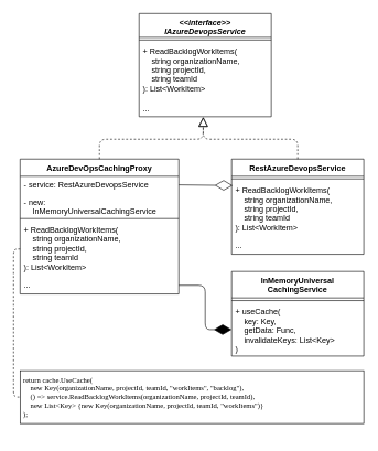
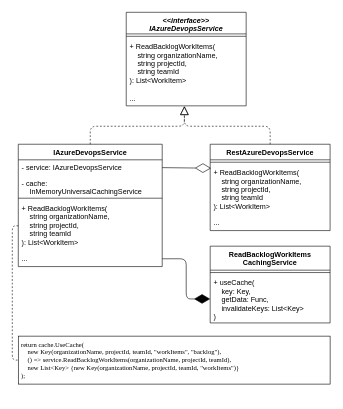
  <mxCell id="0" />
  <mxCell id="1" parent="0" />
  <mxCell id="2" value="&lt;&lt;interface&gt;&gt;&#10;IAzureDevopsService" style="swimlane;fontStyle=3;align=center;verticalAlign=top;childLayout=stackLayout;horizontal=1;startSize=36;horizontalStack=0;resizeParent=1;resizeParentMax=0;resizeLast=0;collapsible=1;marginBottom=0;" parent="1" vertex="1"><mxGeometry x="210" y="20" width="200" height="156" as="geometry" /></mxCell>
  <mxCell id="3" value="" style="line;strokeWidth=1;fillColor=none;align=left;verticalAlign=middle;spacingTop=-1;spacingLeft=3;spacingRight=3;rotatable=0;labelPosition=right;points=[];portConstraint=eastwest;strokeColor=inherit;" parent="2" vertex="1"><mxGeometry y="36" width="200" height="8" as="geometry" /></mxCell>
  <mxCell id="4" value="+ ReadBacklogWorkItems(&#10;    string organizationName,&#10;    string projectId,&#10;    string teamId&#10;): List&lt;WorkItem&gt;" style="text;strokeColor=none;fillColor=none;align=left;verticalAlign=top;spacingLeft=4;spacingRight=4;overflow=hidden;rotatable=0;points=[[0,0.5],[1,0.5]];portConstraint=eastwest;" parent="2" vertex="1"><mxGeometry y="44" width="200" height="86" as="geometry" /></mxCell>
  <mxCell id="5" value="..." style="text;strokeColor=none;fillColor=none;align=left;verticalAlign=top;spacingLeft=4;spacingRight=4;overflow=hidden;rotatable=0;points=[[0,0.5],[1,0.5]];portConstraint=eastwest;" parent="2" vertex="1"><mxGeometry y="130" width="200" height="26" as="geometry" /></mxCell>
  <mxCell id="6" value="RestAzureDevopsService" style="swimlane;fontStyle=1;align=center;verticalAlign=top;childLayout=stackLayout;horizontal=1;startSize=26;horizontalStack=0;resizeParent=1;resizeParentMax=0;resizeLast=0;collapsible=1;marginBottom=0;" parent="1" vertex="1"><mxGeometry x="350" y="240" width="200" height="144" as="geometry" /></mxCell>
  <mxCell id="7" value="" style="line;strokeWidth=1;fillColor=none;align=left;verticalAlign=middle;spacingTop=-1;spacingLeft=3;spacingRight=3;rotatable=0;labelPosition=right;points=[];portConstraint=eastwest;strokeColor=inherit;" parent="6" vertex="1"><mxGeometry y="26" width="200" height="8" as="geometry" /></mxCell>
  <mxCell id="8" value="+ ReadBacklogWorkItems(&#10;    string organizationName,&#10;    string projectId,&#10;    string teamId&#10;): List&lt;WorkItem&gt;" style="text;strokeColor=none;fillColor=none;align=left;verticalAlign=top;spacingLeft=4;spacingRight=4;overflow=hidden;rotatable=0;points=[[0,0.5],[1,0.5]];portConstraint=eastwest;" parent="6" vertex="1"><mxGeometry y="34" width="200" height="84" as="geometry" /></mxCell>
  <mxCell id="9" value="..." style="text;strokeColor=none;fillColor=none;align=left;verticalAlign=top;spacingLeft=4;spacingRight=4;overflow=hidden;rotatable=0;points=[[0,0.5],[1,0.5]];portConstraint=eastwest;" parent="6" vertex="1"><mxGeometry y="118" width="200" height="26" as="geometry" /></mxCell>
- <mxCell id="10" value="AzureDevOpsCachingProxy" style="swimlane;fontStyle=1;align=center;verticalAlign=top;childLayout=stackLayout;horizontal=1;startSize=26;horizontalStack=0;resizeParent=1;resizeParentMax=0;resizeLast=0;collapsible=1;marginBottom=0;" parent="1" vertex="1"><mxGeometry x="30" y="240" width="240" height="204" as="geometry" /></mxCell>
- <mxCell id="11" value="- service: RestAzureDevopsService" style="text;strokeColor=none;fillColor=none;align=left;verticalAlign=top;spacingLeft=4;spacingRight=4;overflow=hidden;rotatable=0;points=[[0,0.5],[1,0.5]];portConstraint=eastwest;" parent="10" vertex="1"><mxGeometry y="26" width="240" height="26" as="geometry" /></mxCell>
- <mxCell id="12" value="- new: &#10;    InMemoryUniversalCachingService" style="text;strokeColor=none;fillColor=none;align=left;verticalAlign=top;spacingLeft=4;spacingRight=4;overflow=hidden;rotatable=0;points=[[0,0.5],[1,0.5]];portConstraint=eastwest;" parent="10" vertex="1"><mxGeometry y="52" width="240" height="34" as="geometry" /></mxCell>
+ <mxCell id="10" value="IAzureDevopsService" style="swimlane;fontStyle=1;align=center;verticalAlign=top;childLayout=stackLayout;horizontal=1;startSize=26;horizontalStack=0;resizeParent=1;resizeParentMax=0;resizeLast=0;collapsible=1;marginBottom=0;" parent="1" vertex="1"><mxGeometry x="30" y="240" width="240" height="204" as="geometry" /></mxCell>
+ <mxCell id="11" value="- service: IAzureDevopsService" style="text;strokeColor=none;fillColor=none;align=left;verticalAlign=top;spacingLeft=4;spacingRight=4;overflow=hidden;rotatable=0;points=[[0,0.5],[1,0.5]];portConstraint=eastwest;" parent="10" vertex="1"><mxGeometry y="26" width="240" height="26" as="geometry" /></mxCell>
+ <mxCell id="12" value="- cache: &#10;    InMemoryUniversalCachingService" style="text;strokeColor=none;fillColor=none;align=left;verticalAlign=top;spacingLeft=4;spacingRight=4;overflow=hidden;rotatable=0;points=[[0,0.5],[1,0.5]];portConstraint=eastwest;" parent="10" vertex="1"><mxGeometry y="52" width="240" height="34" as="geometry" /></mxCell>
  <mxCell id="13" value="" style="line;strokeWidth=1;fillColor=none;align=left;verticalAlign=middle;spacingTop=-1;spacingLeft=3;spacingRight=3;rotatable=0;labelPosition=right;points=[];portConstraint=eastwest;strokeColor=inherit;" parent="10" vertex="1"><mxGeometry y="86" width="240" height="8" as="geometry" /></mxCell>
  <mxCell id="14" value="+ ReadBacklogWorkItems(&#10;    string organizationName,&#10;    string projectId,&#10;    string teamId&#10;): List&lt;WorkItem&gt;" style="text;strokeColor=none;fillColor=none;align=left;verticalAlign=top;spacingLeft=4;spacingRight=4;overflow=hidden;rotatable=0;points=[[0,0.5],[1,0.5]];portConstraint=eastwest;" parent="10" vertex="1"><mxGeometry y="94" width="240" height="84" as="geometry" /></mxCell>
  <mxCell id="15" value="..." style="text;strokeColor=none;fillColor=none;align=left;verticalAlign=top;spacingLeft=4;spacingRight=4;overflow=hidden;rotatable=0;points=[[0,0.5],[1,0.5]];portConstraint=eastwest;" parent="10" vertex="1"><mxGeometry y="178" width="240" height="26" as="geometry" /></mxCell>
- <mxCell id="16" value="InMemoryUniversal&#10;CachingService" style="swimlane;fontStyle=1;align=center;verticalAlign=top;childLayout=stackLayout;horizontal=1;startSize=40;horizontalStack=0;resizeParent=1;resizeParentMax=0;resizeLast=0;collapsible=1;marginBottom=0;" parent="1" vertex="1"><mxGeometry x="350" y="410" width="200" height="128" as="geometry" /></mxCell>
+ <mxCell id="16" value="ReadBacklogWorkItems&#10;CachingService" style="swimlane;fontStyle=1;align=center;verticalAlign=top;childLayout=stackLayout;horizontal=1;startSize=40;horizontalStack=0;resizeParent=1;resizeParentMax=0;resizeLast=0;collapsible=1;marginBottom=0;" parent="1" vertex="1"><mxGeometry x="350" y="410" width="200" height="128" as="geometry" /></mxCell>
  <mxCell id="17" value="" style="line;strokeWidth=1;fillColor=none;align=left;verticalAlign=middle;spacingTop=-1;spacingLeft=3;spacingRight=3;rotatable=0;labelPosition=right;points=[];portConstraint=eastwest;strokeColor=inherit;" parent="16" vertex="1"><mxGeometry y="40" width="200" height="8" as="geometry" /></mxCell>
  <mxCell id="18" value="+ useCache(&#10;    key: Key, &#10;    getData: Func,&#10;    invalidateKeys: List&lt;Key&gt;&#10;)" style="text;strokeColor=none;fillColor=none;align=left;verticalAlign=top;spacingLeft=4;spacingRight=4;overflow=hidden;rotatable=0;points=[[0,0.5],[1,0.5]];portConstraint=eastwest;" parent="16" vertex="1"><mxGeometry y="48" width="200" height="80" as="geometry" /></mxCell>
  <mxCell id="19" value="" style="group" parent="1" vertex="1" connectable="0"><mxGeometry x="20" y="560" width="530" height="100" as="geometry" /></mxCell>
  <mxCell id="20" value="" style="rounded=0;whiteSpace=wrap;html=1;" parent="19" vertex="1"><mxGeometry x="10" width="520" height="80" as="geometry" /></mxCell>
  <mxCell id="21" value="&lt;div style=&quot;font-size: 11px;&quot;&gt;&lt;font style=&quot;font-size: 11px;&quot; face=&quot;Lucida Console&quot;&gt;return cache.UseCache(&lt;/font&gt;&lt;/div&gt;&lt;div style=&quot;font-size: 11px;&quot;&gt;&lt;font style=&quot;font-size: 11px;&quot; face=&quot;Lucida Console&quot;&gt;&amp;nbsp; &amp;nbsp; new Key(organizationName, projectId, teamId, &quot;workItems&quot;, &quot;backlog&quot;),&lt;/font&gt;&lt;/div&gt;&lt;div style=&quot;font-size: 11px;&quot;&gt;&lt;font style=&quot;font-size: 11px;&quot; face=&quot;Lucida Console&quot;&gt;&amp;nbsp; &amp;nbsp; () =&amp;gt; service.ReadBacklogWorkItems(organizationName, projectId, teamId),&lt;/font&gt;&lt;/div&gt;&lt;div style=&quot;font-size: 11px;&quot;&gt;&lt;font style=&quot;font-size: 11px;&quot; face=&quot;Lucida Console&quot;&gt;&amp;nbsp; &amp;nbsp; new List&amp;lt;Key&amp;gt; {new Key(organizationName, projectId, teamId, &quot;workItems&quot;)}&lt;/font&gt;&lt;/div&gt;&lt;div style=&quot;font-size: 11px;&quot;&gt;&lt;font style=&quot;font-size: 11px;&quot; face=&quot;Lucida Console&quot;&gt;);&lt;/font&gt;&lt;/div&gt;" style="text;html=1;strokeColor=none;fillColor=none;align=left;verticalAlign=middle;whiteSpace=wrap;rounded=0;" parent="19" vertex="1"><mxGeometry x="13" width="517" height="80" as="geometry" /></mxCell>
  <mxCell id="22" value="" style="endArrow=none;dashed=1;html=1;fontFamily=Lucida Console;fontSize=11;exitX=0;exitY=0.5;exitDx=0;exitDy=0;edgeStyle=orthogonalEdgeStyle;entryX=0;entryY=0.5;entryDx=0;entryDy=0;" parent="1" source="14" target="20" edge="1"><mxGeometry width="50" height="50" relative="1" as="geometry"><mxPoint x="240" y="420" as="sourcePoint" /><mxPoint x="290" y="370" as="targetPoint" /><Array as="points"><mxPoint x="20" y="376" /><mxPoint x="20" y="600" /></Array></mxGeometry></mxCell>
  <mxCell id="23" value="" style="endArrow=diamondThin;endFill=1;endSize=24;html=1;fontFamily=Lucida Console;fontSize=11;exitX=1;exitY=0.5;exitDx=0;exitDy=0;entryX=0;entryY=0.5;entryDx=0;entryDy=0;edgeStyle=orthogonalEdgeStyle;" parent="1" source="15" target="18" edge="1"><mxGeometry width="160" relative="1" as="geometry"><mxPoint x="190" y="300" as="sourcePoint" /><mxPoint x="350" y="300" as="targetPoint" /></mxGeometry></mxCell>
  <mxCell id="24" value="" style="endArrow=diamondThin;endFill=0;endSize=24;html=1;fontFamily=Lucida Console;fontSize=11;exitX=1;exitY=0.5;exitDx=0;exitDy=0;entryX=0.007;entryY=0.071;entryDx=0;entryDy=0;entryPerimeter=0;" parent="1" source="11" target="8" edge="1"><mxGeometry width="160" relative="1" as="geometry"><mxPoint x="330" y="390" as="sourcePoint" /><mxPoint x="530" y="290" as="targetPoint" /></mxGeometry></mxCell>
  <mxCell id="25" value="" style="endArrow=block;dashed=1;endFill=0;endSize=12;html=1;fontFamily=Lucida Console;fontSize=11;entryX=0.485;entryY=1.013;entryDx=0;entryDy=0;entryPerimeter=0;exitX=0.5;exitY=0;exitDx=0;exitDy=0;edgeStyle=orthogonalEdgeStyle;" parent="1" source="10" target="5" edge="1"><mxGeometry width="160" relative="1" as="geometry"><mxPoint x="220" y="250" as="sourcePoint" /><mxPoint x="380" y="250" as="targetPoint" /><Array as="points"><mxPoint x="150" y="210" /><mxPoint x="307" y="210" /></Array></mxGeometry></mxCell>
  <mxCell id="26" value="" style="endArrow=block;dashed=1;endFill=0;endSize=12;html=1;fontFamily=Lucida Console;fontSize=11;exitX=0.5;exitY=0;exitDx=0;exitDy=0;edgeStyle=orthogonalEdgeStyle;entryX=0.485;entryY=1.033;entryDx=0;entryDy=0;entryPerimeter=0;" parent="1" source="6" target="5" edge="1"><mxGeometry width="160" relative="1" as="geometry"><mxPoint x="160" y="250" as="sourcePoint" /><mxPoint x="280" y="200" as="targetPoint" /><Array as="points"><mxPoint x="450" y="210" /><mxPoint x="307" y="210" /></Array></mxGeometry></mxCell>
